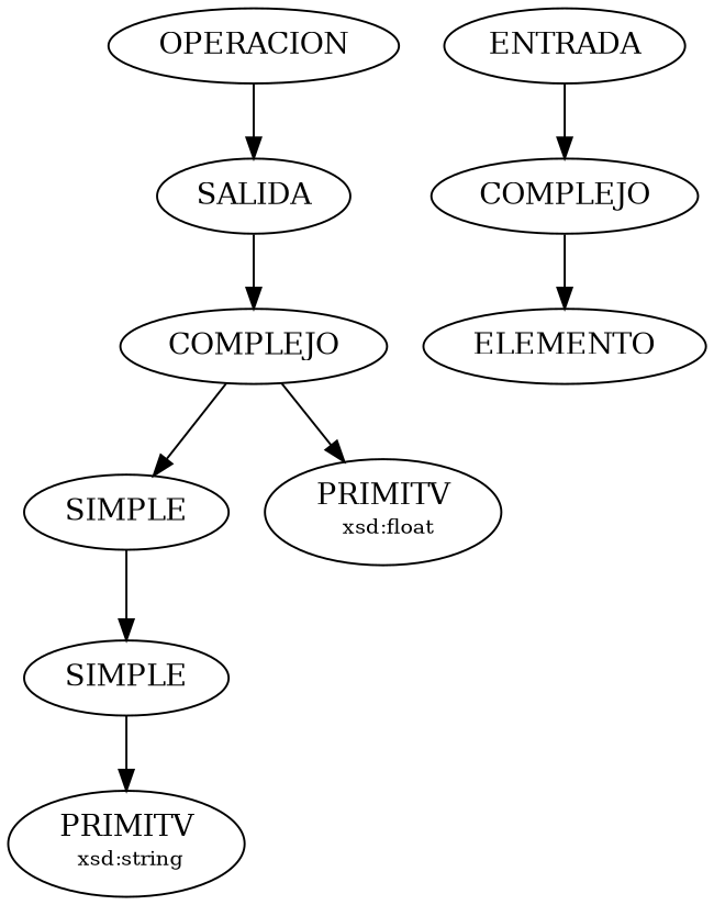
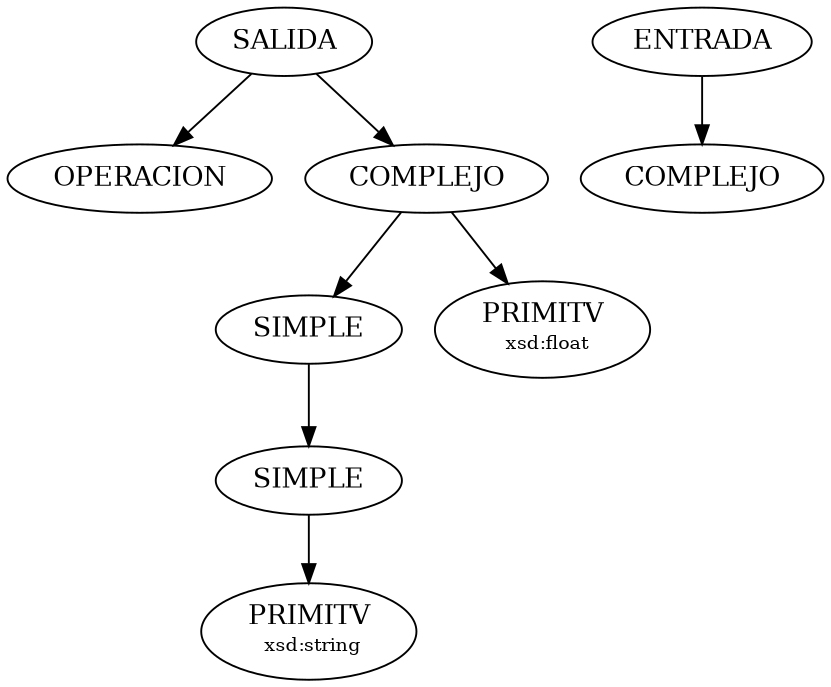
  digraph {
    n1 [label=OPERACION]
    n2 [label=SALIDA]
    n3 [label=ENTRADA]
    n4 [label=COMPLEJO]
    n5 [label=COMPLEJO]
-   n6 [label=<ELEMENTO>]
    n7 [label=SIMPLE]
    n8 [label=<PRIMITV<BR/> <FONT POINT-SIZE="10">xsd:float</FONT>>]
    n9 [label=SIMPLE]
    n10 [label=<PRIMITV<BR/> <FONT POINT-SIZE="10">xsd:string</FONT>>]
-   n1 -> n2
+   n2 -> n1
    n2 -> n5
    n3 -> n4
-   n4 -> n6
    n5 -> n7
    n5 -> n8
    n7 -> n9
    n9 -> n10
  }
